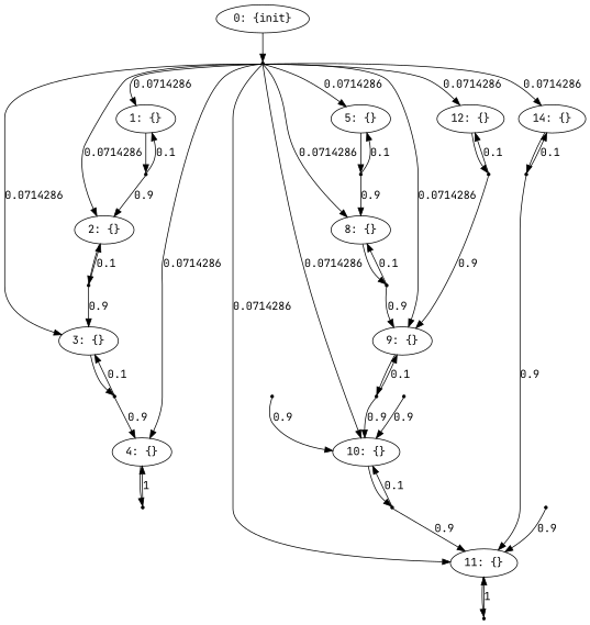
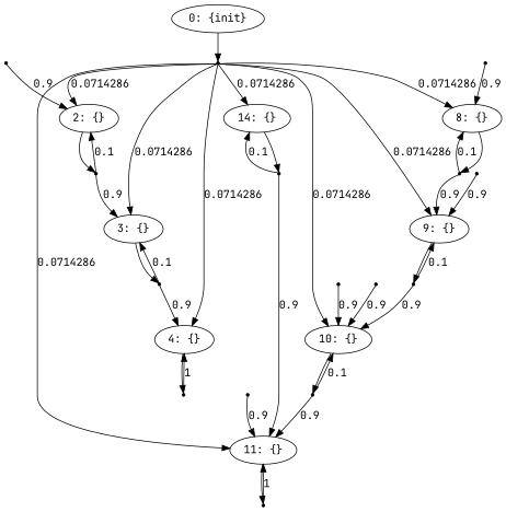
  digraph {
    fontname="JetBrains Mono"
    node [fontname="JetBrains Mono" shape=point]
    edge [fontname="JetBrains Mono"]
    n1 [label="0: {init}" shape=""]
    "0c0"
-   n3 [label="1: {}" shape=""]
    n4 [label="2: {}" shape=""]
    n5 [label="3: {}" shape=""]
    n6 [label="4: {}" shape=""]
-   n7 [label="5: {}" shape=""]
    n8 [label="8: {}" shape=""]
    n9 [label="9: {}" shape=""]
    n10 [label="10: {}" shape=""]
    n11 [label="11: {}" shape=""]
-   n12 [label="12: {}" shape=""]
    n13 [label="14: {}" shape=""]
    "1c0"
    "2c0"
    "3c0"
    "4c0"
    "5c0"
    "6c0"
    "7c0"
    "8c0"
    "9c0"
    "10c0"
    "11c0"
    "12c0"
    "13c0"
    "14c0"
    n1 -> "0c0"
-   "0c0" -> n3 [label=0.0714286]
    "0c0" -> n4 [label=0.0714286]
    "0c0" -> n5 [label=0.0714286]
    "0c0" -> n6 [label=0.0714286]
-   "0c0" -> n7 [label=0.0714286]
    "0c0" -> n8 [label=0.0714286]
    "0c0" -> n9 [label=0.0714286]
    "0c0" -> n10 [label=0.0714286]
    "0c0" -> n11 [label=0.0714286]
-   "0c0" -> n12 [label=0.0714286]
    "0c0" -> n13 [label=0.0714286]
-   n3 -> "1c0"
    n4 -> "2c0"
    n5 -> "3c0"
    n6 -> "4c0"
-   n7 -> "5c0"
    n8 -> "8c0"
    n9 -> "9c0"
    n10 -> "10c0"
    n11 -> "11c0"
-   n12 -> "12c0"
    n13 -> "14c0"
-   "1c0" -> n3 [label=0.1]
    "1c0" -> n4 [label=0.9]
    "2c0" -> n4 [label=0.1]
    "2c0" -> n5 [label=0.9]
    "3c0" -> n5 [label=0.1]
    "3c0" -> n6 [label=0.9]
    "4c0" -> n6 [label=1]
-   "5c0" -> n7 [label=0.1]
    "5c0" -> n8 [label=0.9]
    "6c0" -> n10 [label=0.9]
    "7c0" -> n11 [label=0.9]
    "8c0" -> n8 [label=0.1]
    "8c0" -> n9 [label=0.9]
    "9c0" -> n9 [label=0.1]
    "9c0" -> n10 [label=0.9]
    "10c0" -> n10 [label=0.1]
    "10c0" -> n11 [label=0.9]
    "11c0" -> n11 [label=1]
    "12c0" -> n9 [label=0.9]
-   "12c0" -> n12 [label=0.1]
    "13c0" -> n10 [label=0.9]
    "14c0" -> n11 [label=0.9]
    "14c0" -> n13 [label=0.1]
  }
